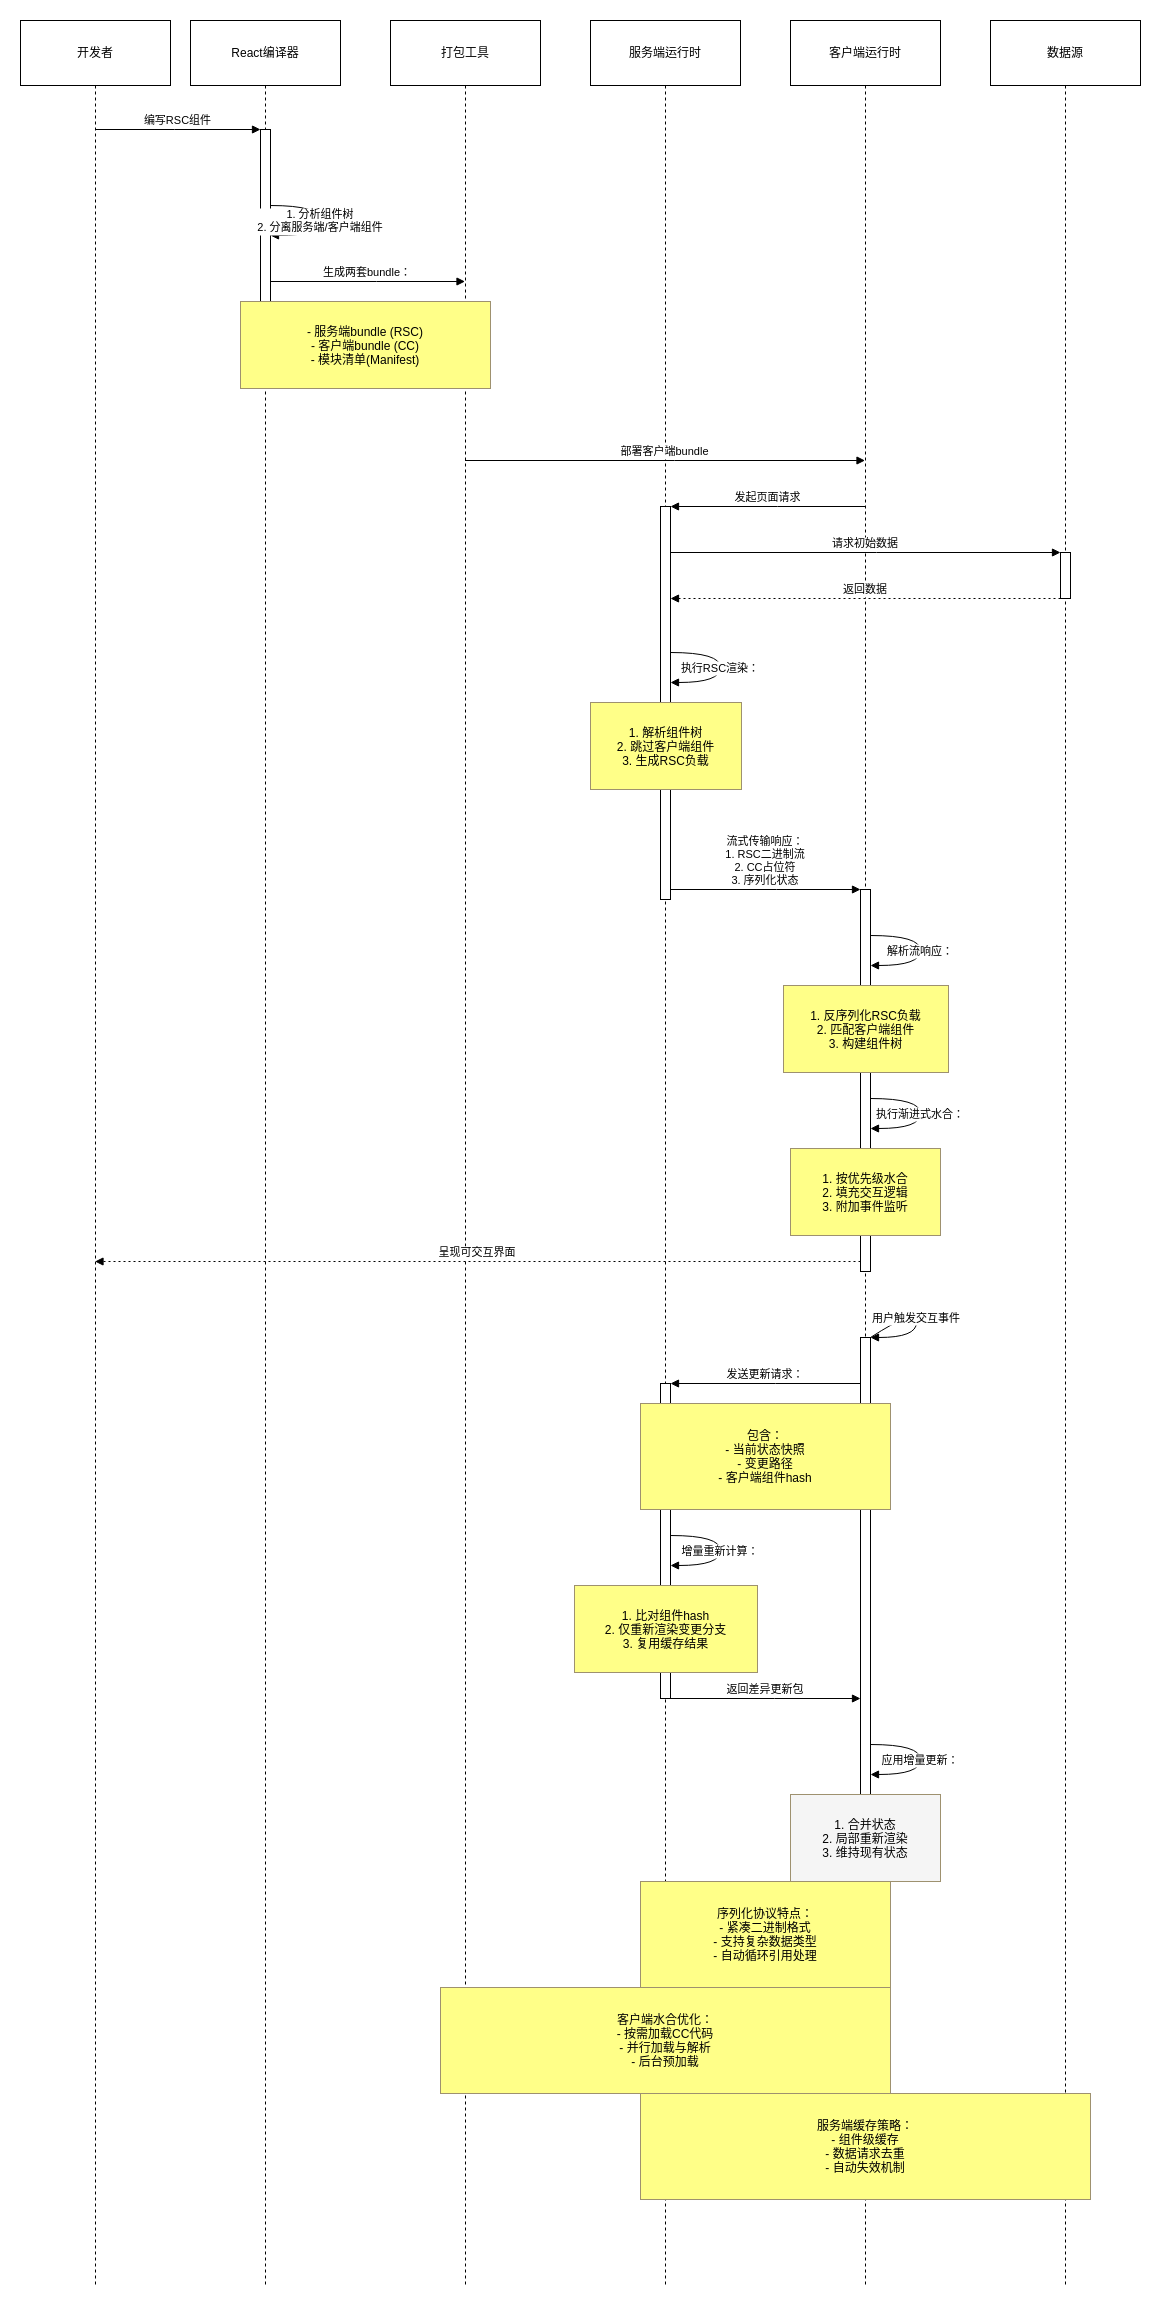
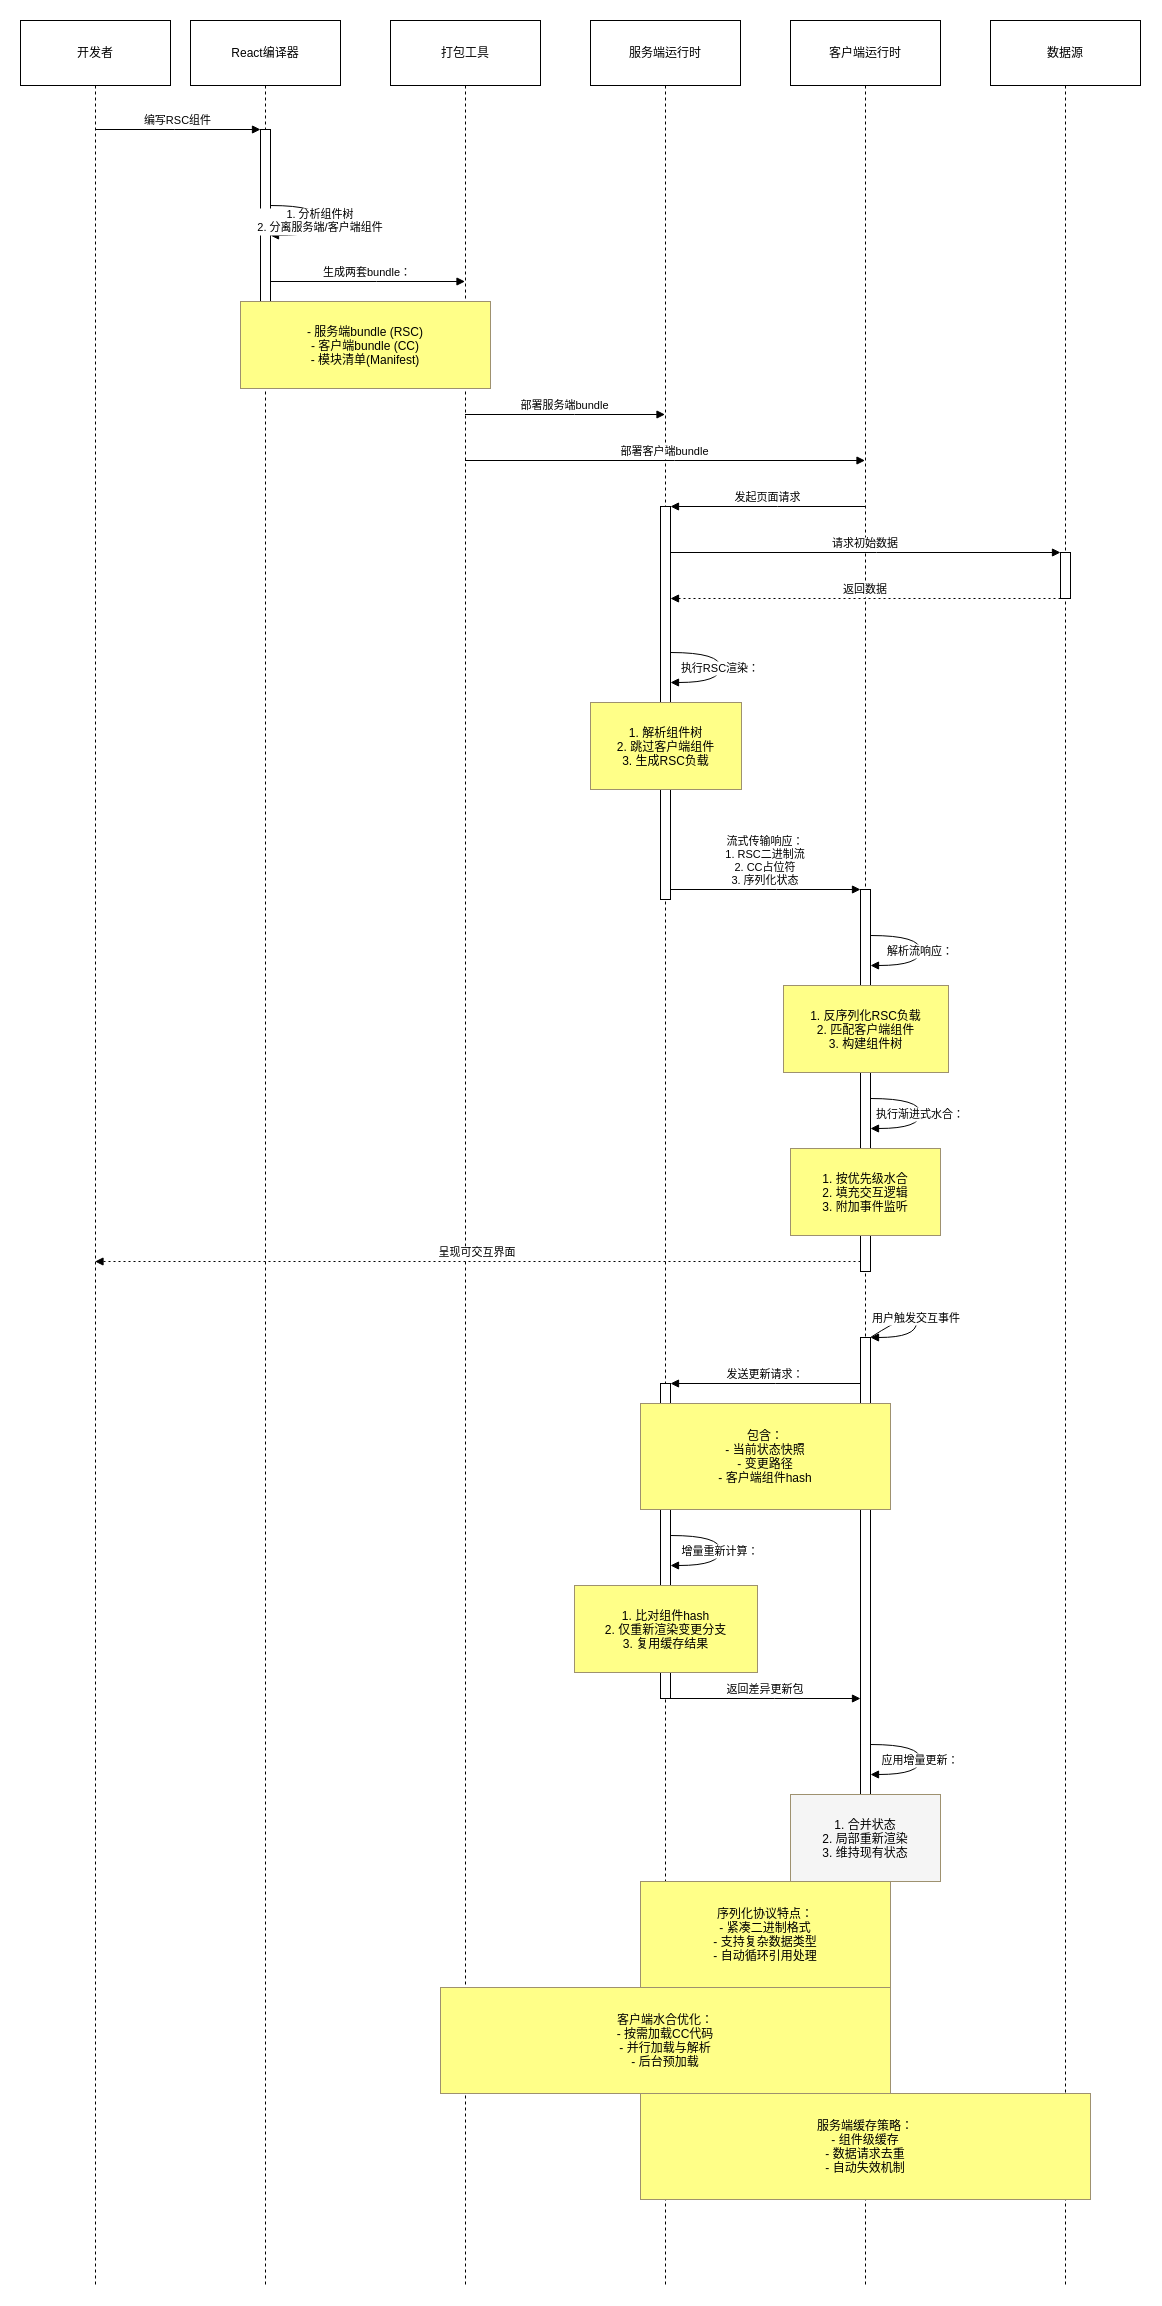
  <mxCell id="0" />
  <mxCell id="1" parent="0" />
  <mxCell id="2" value="开发者" style="shape=umlLifeline;perimeter=lifelinePerimeter;whiteSpace=wrap;container=1;dropTarget=0;collapsible=0;recursiveResize=0;outlineConnect=0;portConstraint=eastwest;newEdgeStyle={&quot;edgeStyle&quot;:&quot;elbowEdgeStyle&quot;,&quot;elbow&quot;:&quot;vertical&quot;,&quot;curved&quot;:0,&quot;rounded&quot;:0};size=65;" vertex="1" parent="1"><mxGeometry x="20" y="20" width="150" height="2264" as="geometry" /></mxCell>
  <mxCell id="3" value="React编译器" style="shape=umlLifeline;perimeter=lifelinePerimeter;whiteSpace=wrap;container=1;dropTarget=0;collapsible=0;recursiveResize=0;outlineConnect=0;portConstraint=eastwest;newEdgeStyle={&quot;edgeStyle&quot;:&quot;elbowEdgeStyle&quot;,&quot;elbow&quot;:&quot;vertical&quot;,&quot;curved&quot;:0,&quot;rounded&quot;:0};size=65;" vertex="1" parent="1"><mxGeometry x="190" y="20" width="150" height="2264" as="geometry" /></mxCell>
  <mxCell id="4" value="" style="points=[];perimeter=orthogonalPerimeter;outlineConnect=0;targetShapes=umlLifeline;portConstraint=eastwest;newEdgeStyle={&quot;edgeStyle&quot;:&quot;elbowEdgeStyle&quot;,&quot;elbow&quot;:&quot;vertical&quot;,&quot;curved&quot;:0,&quot;rounded&quot;:0}" vertex="1" parent="3"><mxGeometry x="70" y="109" width="10" height="249" as="geometry" /></mxCell>
  <mxCell id="5" value="打包工具" style="shape=umlLifeline;perimeter=lifelinePerimeter;whiteSpace=wrap;container=1;dropTarget=0;collapsible=0;recursiveResize=0;outlineConnect=0;portConstraint=eastwest;newEdgeStyle={&quot;edgeStyle&quot;:&quot;elbowEdgeStyle&quot;,&quot;elbow&quot;:&quot;vertical&quot;,&quot;curved&quot;:0,&quot;rounded&quot;:0};size=65;" vertex="1" parent="1"><mxGeometry x="390" y="20" width="150" height="2264" as="geometry" /></mxCell>
  <mxCell id="6" value="服务端运行时" style="shape=umlLifeline;perimeter=lifelinePerimeter;whiteSpace=wrap;container=1;dropTarget=0;collapsible=0;recursiveResize=0;outlineConnect=0;portConstraint=eastwest;newEdgeStyle={&quot;edgeStyle&quot;:&quot;elbowEdgeStyle&quot;,&quot;elbow&quot;:&quot;vertical&quot;,&quot;curved&quot;:0,&quot;rounded&quot;:0};size=65;" vertex="1" parent="1"><mxGeometry x="590" y="20" width="150" height="2264" as="geometry" /></mxCell>
  <mxCell id="7" value="" style="points=[];perimeter=orthogonalPerimeter;outlineConnect=0;targetShapes=umlLifeline;portConstraint=eastwest;newEdgeStyle={&quot;edgeStyle&quot;:&quot;elbowEdgeStyle&quot;,&quot;elbow&quot;:&quot;vertical&quot;,&quot;curved&quot;:0,&quot;rounded&quot;:0}" vertex="1" parent="6"><mxGeometry x="70" y="486" width="10" height="393" as="geometry" /></mxCell>
  <mxCell id="8" value="" style="points=[];perimeter=orthogonalPerimeter;outlineConnect=0;targetShapes=umlLifeline;portConstraint=eastwest;newEdgeStyle={&quot;edgeStyle&quot;:&quot;elbowEdgeStyle&quot;,&quot;elbow&quot;:&quot;vertical&quot;,&quot;curved&quot;:0,&quot;rounded&quot;:0}" vertex="1" parent="6"><mxGeometry x="70" y="1363" width="10" height="315" as="geometry" /></mxCell>
  <mxCell id="9" value="客户端运行时" style="shape=umlLifeline;perimeter=lifelinePerimeter;whiteSpace=wrap;container=1;dropTarget=0;collapsible=0;recursiveResize=0;outlineConnect=0;portConstraint=eastwest;newEdgeStyle={&quot;edgeStyle&quot;:&quot;elbowEdgeStyle&quot;,&quot;elbow&quot;:&quot;vertical&quot;,&quot;curved&quot;:0,&quot;rounded&quot;:0};size=65;" vertex="1" parent="1"><mxGeometry x="790" y="20" width="150" height="2264" as="geometry" /></mxCell>
  <mxCell id="10" value="" style="points=[];perimeter=orthogonalPerimeter;outlineConnect=0;targetShapes=umlLifeline;portConstraint=eastwest;newEdgeStyle={&quot;edgeStyle&quot;:&quot;elbowEdgeStyle&quot;,&quot;elbow&quot;:&quot;vertical&quot;,&quot;curved&quot;:0,&quot;rounded&quot;:0}" vertex="1" parent="9"><mxGeometry x="70" y="869" width="10" height="382" as="geometry" /></mxCell>
  <mxCell id="11" value="" style="points=[];perimeter=orthogonalPerimeter;outlineConnect=0;targetShapes=umlLifeline;portConstraint=eastwest;newEdgeStyle={&quot;edgeStyle&quot;:&quot;elbowEdgeStyle&quot;,&quot;elbow&quot;:&quot;vertical&quot;,&quot;curved&quot;:0,&quot;rounded&quot;:0}" vertex="1" parent="9"><mxGeometry x="70" y="1317" width="10" height="534" as="geometry" /></mxCell>
  <mxCell id="12" value="数据源" style="shape=umlLifeline;perimeter=lifelinePerimeter;whiteSpace=wrap;container=1;dropTarget=0;collapsible=0;recursiveResize=0;outlineConnect=0;portConstraint=eastwest;newEdgeStyle={&quot;edgeStyle&quot;:&quot;elbowEdgeStyle&quot;,&quot;elbow&quot;:&quot;vertical&quot;,&quot;curved&quot;:0,&quot;rounded&quot;:0};size=65;" vertex="1" parent="1"><mxGeometry x="990" y="20" width="150" height="2264" as="geometry" /></mxCell>
  <mxCell id="13" value="" style="points=[];perimeter=orthogonalPerimeter;outlineConnect=0;targetShapes=umlLifeline;portConstraint=eastwest;newEdgeStyle={&quot;edgeStyle&quot;:&quot;elbowEdgeStyle&quot;,&quot;elbow&quot;:&quot;vertical&quot;,&quot;curved&quot;:0,&quot;rounded&quot;:0}" vertex="1" parent="12"><mxGeometry x="70" y="532" width="10" height="46" as="geometry" /></mxCell>
  <mxCell id="14" value="编写RSC组件" style="verticalAlign=bottom;edgeStyle=elbowEdgeStyle;elbow=vertical;curved=0;rounded=0;endArrow=block;" edge="1" parent="1" source="2" target="4"><mxGeometry relative="1" as="geometry"><Array as="points"><mxPoint x="174" y="129" /></Array></mxGeometry></mxCell>
  <mxCell id="15" value="1. 分析组件树&#10;2. 分离服务端/客户端组件" style="curved=1;endArrow=block;rounded=0;" edge="1" parent="1" source="4" target="4"><mxGeometry relative="1" as="geometry"><Array as="points"><mxPoint x="320" y="205" /><mxPoint x="320" y="235" /></Array></mxGeometry></mxCell>
  <mxCell id="16" value="生成两套bundle：" style="verticalAlign=bottom;edgeStyle=elbowEdgeStyle;elbow=vertical;curved=0;rounded=0;endArrow=block;" edge="1" parent="1" source="4" target="5"><mxGeometry relative="1" as="geometry"><Array as="points"><mxPoint x="376" y="281" /></Array></mxGeometry></mxCell>
+ <mxCell id="17" value="部署服务端bundle" style="verticalAlign=bottom;edgeStyle=elbowEdgeStyle;elbow=vertical;curved=0;rounded=0;endArrow=block;" edge="1" parent="1" source="5" target="6"><mxGeometry relative="1" as="geometry"><Array as="points"><mxPoint x="574" y="414" /></Array></mxGeometry></mxCell>
  <mxCell id="18" value="部署客户端bundle" style="verticalAlign=bottom;edgeStyle=elbowEdgeStyle;elbow=vertical;curved=0;rounded=0;endArrow=block;" edge="1" parent="1" source="5" target="9"><mxGeometry relative="1" as="geometry"><Array as="points"><mxPoint x="674" y="460" /></Array></mxGeometry></mxCell>
  <mxCell id="19" value="发起页面请求" style="verticalAlign=bottom;edgeStyle=elbowEdgeStyle;elbow=vertical;curved=0;rounded=0;endArrow=block;" edge="1" parent="1" source="9" target="7"><mxGeometry relative="1" as="geometry"><Array as="points"><mxPoint x="777" y="506" /></Array></mxGeometry></mxCell>
  <mxCell id="20" value="请求初始数据" style="verticalAlign=bottom;edgeStyle=elbowEdgeStyle;elbow=vertical;curved=0;rounded=0;endArrow=block;" edge="1" parent="1" source="7" target="13"><mxGeometry relative="1" as="geometry"><Array as="points"><mxPoint x="876" y="552" /></Array></mxGeometry></mxCell>
  <mxCell id="21" value="返回数据" style="verticalAlign=bottom;edgeStyle=elbowEdgeStyle;elbow=vertical;curved=0;rounded=0;dashed=1;dashPattern=2 3;endArrow=block;" edge="1" parent="1" source="13" target="7"><mxGeometry relative="1" as="geometry"><Array as="points"><mxPoint x="877" y="598" /></Array></mxGeometry></mxCell>
  <mxCell id="22" value="执行RSC渲染：" style="curved=1;endArrow=block;rounded=0;" edge="1" parent="1" source="7" target="7"><mxGeometry relative="1" as="geometry"><Array as="points"><mxPoint x="720" y="652" /><mxPoint x="720" y="682" /></Array></mxGeometry></mxCell>
  <mxCell id="23" value="流式传输响应：&#10;1. RSC二进制流&#10;2. CC占位符&#10;3. 序列化状态" style="verticalAlign=bottom;edgeStyle=elbowEdgeStyle;elbow=vertical;curved=0;rounded=0;endArrow=block;" edge="1" parent="1" source="7" target="10"><mxGeometry relative="1" as="geometry"><Array as="points"><mxPoint x="776" y="889" /></Array></mxGeometry></mxCell>
  <mxCell id="24" value="解析流响应：" style="curved=1;endArrow=block;rounded=0;" edge="1" parent="1" source="10" target="10"><mxGeometry relative="1" as="geometry"><Array as="points"><mxPoint x="920" y="935" /><mxPoint x="920" y="965" /></Array></mxGeometry></mxCell>
  <mxCell id="25" value="执行渐进式水合：" style="curved=1;endArrow=block;rounded=0;" edge="1" parent="1" source="10" target="10"><mxGeometry relative="1" as="geometry"><Array as="points"><mxPoint x="920" y="1098" /><mxPoint x="920" y="1128" /></Array></mxGeometry></mxCell>
  <mxCell id="26" value="呈现可交互界面" style="verticalAlign=bottom;edgeStyle=elbowEdgeStyle;elbow=vertical;curved=0;rounded=0;dashed=1;dashPattern=2 3;endArrow=block;" edge="1" parent="1" source="10" target="2"><mxGeometry relative="1" as="geometry"><Array as="points"><mxPoint x="475" y="1261" /></Array></mxGeometry></mxCell>
  <mxCell id="27" value="用户触发交互事件" style="curved=1;endArrow=block;rounded=0;" edge="1" parent="1" source="11" target="11"><mxGeometry relative="1" as="geometry"><Array as="points"><mxPoint x="916" y="1307" /><mxPoint x="916" y="1337" /></Array></mxGeometry></mxCell>
  <mxCell id="28" value="发送更新请求：" style="verticalAlign=bottom;edgeStyle=elbowEdgeStyle;elbow=vertical;curved=0;rounded=0;endArrow=block;" edge="1" parent="1" source="11" target="8"><mxGeometry relative="1" as="geometry"><Array as="points"><mxPoint x="775" y="1383" /></Array></mxGeometry></mxCell>
  <mxCell id="29" value="增量重新计算：" style="curved=1;endArrow=block;rounded=0;" edge="1" parent="1" source="8" target="8"><mxGeometry relative="1" as="geometry"><Array as="points"><mxPoint x="720" y="1535" /><mxPoint x="720" y="1565" /></Array></mxGeometry></mxCell>
  <mxCell id="30" value="返回差异更新包" style="verticalAlign=bottom;edgeStyle=elbowEdgeStyle;elbow=vertical;curved=0;rounded=0;endArrow=block;" edge="1" parent="1" source="8" target="11"><mxGeometry relative="1" as="geometry"><Array as="points"><mxPoint x="774" y="1698" /></Array></mxGeometry></mxCell>
  <mxCell id="31" value="应用增量更新：" style="curved=1;endArrow=block;rounded=0;" edge="1" parent="1" source="11" target="11"><mxGeometry relative="1" as="geometry"><Array as="points"><mxPoint x="920" y="1744" /><mxPoint x="920" y="1774" /></Array></mxGeometry></mxCell>
  <mxCell id="32" value="- 服务端bundle (RSC)&#10;- 客户端bundle (CC)&#10;- 模块清单(Manifest)" style="fillColor=#ffff88;strokeColor=#9E916F;" vertex="1" parent="1"><mxGeometry x="240" y="301" width="250" height="87" as="geometry" /></mxCell>
  <mxCell id="33" value="1. 解析组件树&#10;2. 跳过客户端组件&#10;3. 生成RSC负载" style="fillColor=#ffff88;strokeColor=#9E916F;" vertex="1" parent="1"><mxGeometry x="590" y="702" width="151" height="87" as="geometry" /></mxCell>
  <mxCell id="34" value="1. 反序列化RSC负载&#10;2. 匹配客户端组件&#10;3. 构建组件树" style="fillColor=#ffff88;strokeColor=#9E916F;" vertex="1" parent="1"><mxGeometry x="783" y="985" width="165" height="87" as="geometry" /></mxCell>
  <mxCell id="35" value="1. 按优先级水合&#10;2. 填充交互逻辑&#10;3. 附加事件监听" style="fillColor=#ffff88;strokeColor=#9E916F;" vertex="1" parent="1"><mxGeometry x="790" y="1148" width="150" height="87" as="geometry" /></mxCell>
  <mxCell id="36" value="包含：&#10;- 当前状态快照&#10;- 变更路径&#10;- 客户端组件hash" style="fillColor=#ffff88;strokeColor=#9E916F;" vertex="1" parent="1"><mxGeometry x="640" y="1403" width="250" height="106" as="geometry" /></mxCell>
  <mxCell id="37" value="1. 比对组件hash&#10;2. 仅重新渲染变更分支&#10;3. 复用缓存结果" style="fillColor=#ffff88;strokeColor=#9E916F;" vertex="1" parent="1"><mxGeometry x="574" y="1585" width="183" height="87" as="geometry" /></mxCell>
  <mxCell id="38" value="1. 合并状态&#10;2. 局部重新渲染&#10;3. 维持现有状态" style="fillColor=#f5f5f5;strokeColor=#9E916F;" vertex="1" parent="1"><mxGeometry x="790" y="1794" width="150" height="87" as="geometry" /></mxCell>
  <mxCell id="39" value="序列化协议特点：&#10;- 紧凑二进制格式&#10;- 支持复杂数据类型&#10;- 自动循环引用处理" style="fillColor=#ffff88;strokeColor=#9E916F;" vertex="1" parent="1"><mxGeometry x="640" y="1881" width="250" height="106" as="geometry" /></mxCell>
  <mxCell id="40" value="客户端水合优化：&#10;- 按需加载CC代码&#10;- 并行加载与解析&#10;- 后台预加载" style="fillColor=#ffff88;strokeColor=#9E916F;" vertex="1" parent="1"><mxGeometry x="440" y="1987" width="450" height="106" as="geometry" /></mxCell>
  <mxCell id="41" value="服务端缓存策略：&#10;- 组件级缓存&#10;- 数据请求去重&#10;- 自动失效机制" style="fillColor=#ffff88;strokeColor=#9E916F;" vertex="1" parent="1"><mxGeometry x="640" y="2093" width="450" height="106" as="geometry" /></mxCell>
